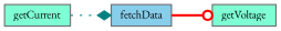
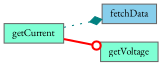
  digraph {
    fontname="EB Garamond"
    rankdir=LR
    node [color=grey40 fillcolor=aquamarine fontname="EB Garamond" fontsize=10 shape=box style=filled]
    edge [fontname="EB Garamond" fontsize=10 labelfontname=Helvetica labelfontsize=10]
    n1 [color=gray40 fillcolor=skyblue fontcolor=black height=0.2 label=fetchData width=0.4]
    n2 [height=0.2 label=getVoltage width=0.4]
    n3 [height=0.2 label=getCurrent width=0.4]
-   n1 -> n2 [arrowhead=odot color=red style=bold]
+   n3 -> n2 [arrowhead=odot color=red style=bold]
    n3 -> n1 [arrowhead=diamond color=teal style=dotted]
  }
